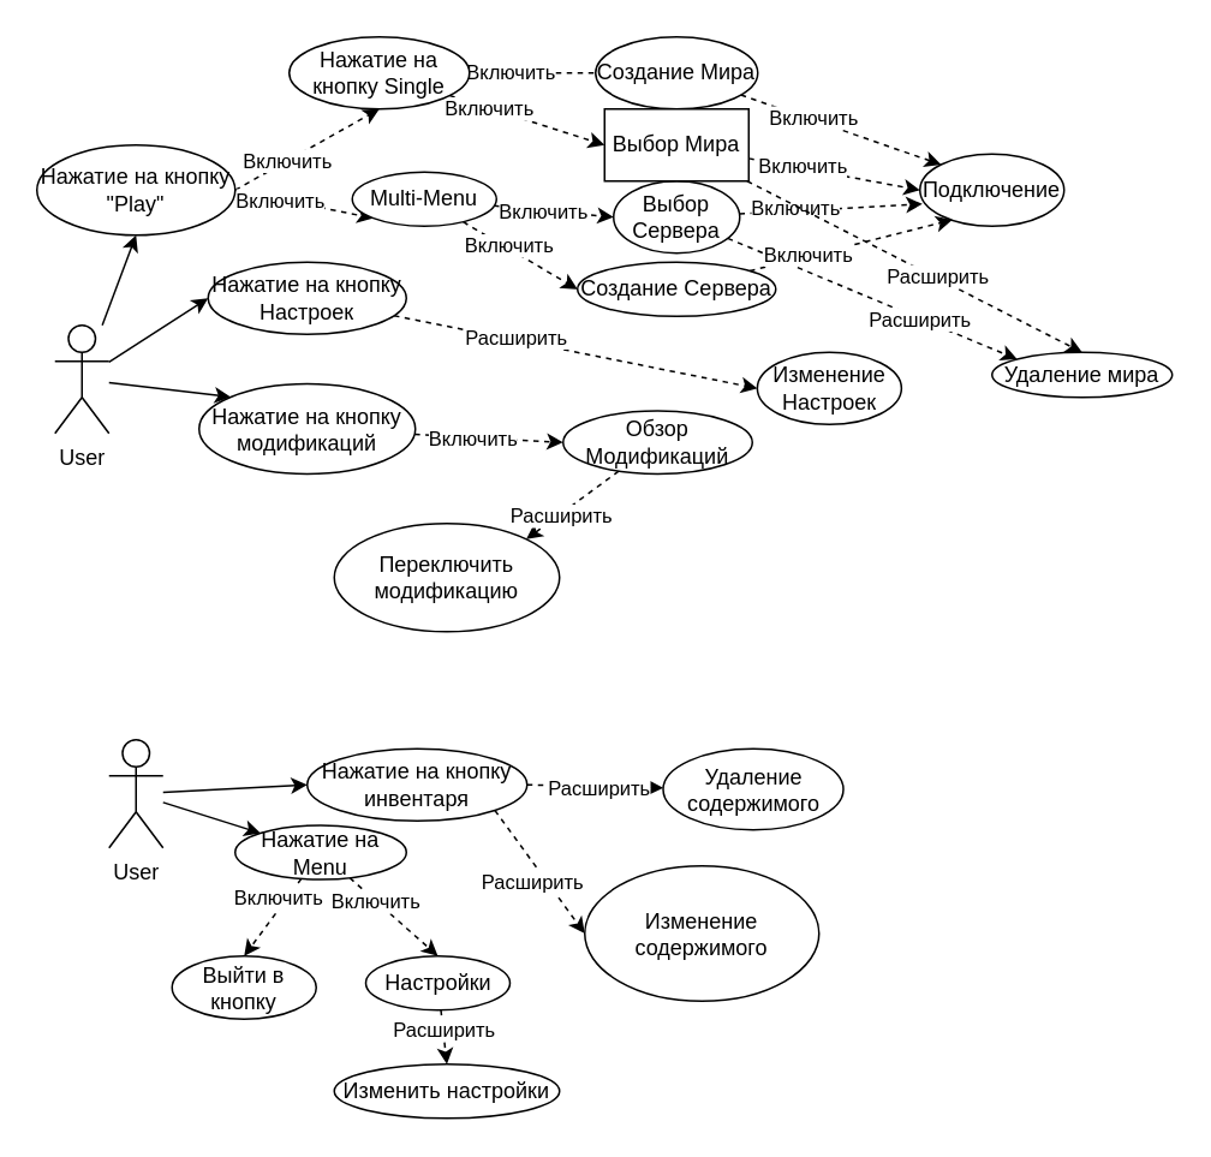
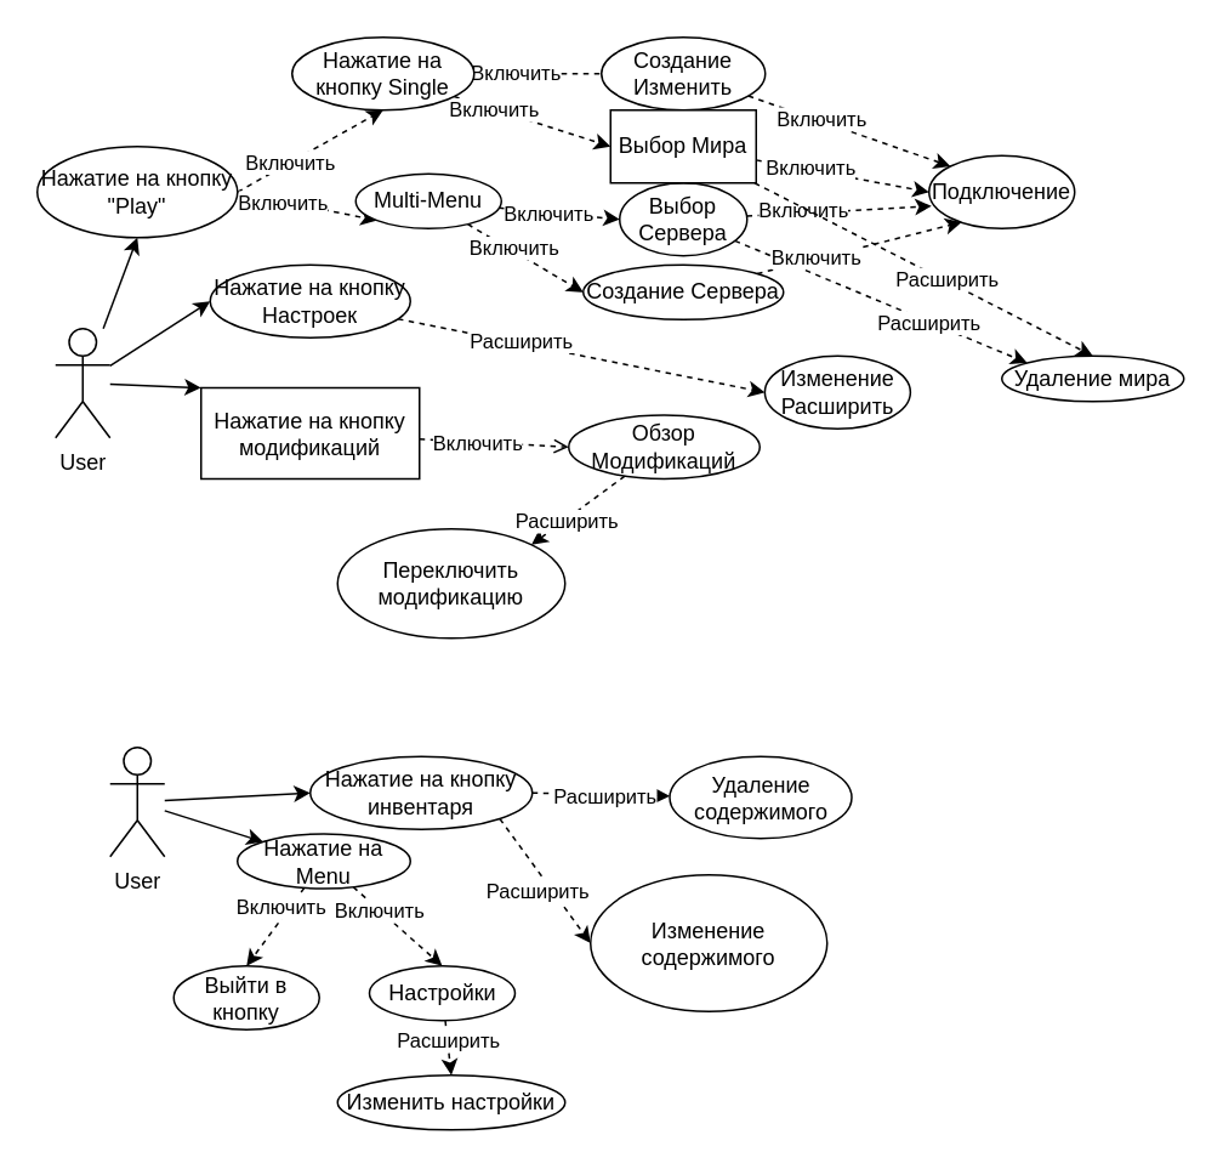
  <mxCell id="0" />
  <mxCell id="1" parent="0" />
  <mxCell id="2" style="edgeStyle=none;html=1;entryX=0;entryY=0.5;entryDx=0;entryDy=0;" edge="1" parent="1" source="4" target="21"><mxGeometry relative="1" as="geometry" /></mxCell>
  <mxCell id="3" style="edgeStyle=none;html=1;entryX=0;entryY=0;entryDx=0;entryDy=0;" edge="1" parent="1" source="4" target="24"><mxGeometry relative="1" as="geometry" /></mxCell>
  <mxCell id="4" value="User" style="shape=umlActor;verticalLabelPosition=bottom;verticalAlign=top;html=1;outlineConnect=0;" parent="1" vertex="1"><mxGeometry x="30" y="180" width="30" height="60" as="geometry" /></mxCell>
  <mxCell id="5" style="edgeStyle=none;html=1;entryX=0.5;entryY=1;entryDx=0;entryDy=0;dashed=1;exitX=1;exitY=0.5;exitDx=0;exitDy=0;" parent="1" source="67" target="13" edge="1"><mxGeometry relative="1" as="geometry"><mxPoint x="180" y="170" as="sourcePoint" /></mxGeometry></mxCell>
  <mxCell id="6" value="Включить" style="edgeLabel;html=1;align=center;verticalAlign=middle;resizable=0;points=[];" vertex="1" connectable="0" parent="5"><mxGeometry x="-0.273" relative="1" as="geometry"><mxPoint as="offset" /></mxGeometry></mxCell>
  <mxCell id="7" style="edgeStyle=none;html=1;entryX=0;entryY=1;entryDx=0;entryDy=0;dashed=1;exitX=1;exitY=0.5;exitDx=0;exitDy=0;" parent="1" source="67" target="18" edge="1"><mxGeometry relative="1" as="geometry"><mxPoint x="193.363" y="171.149" as="sourcePoint" /></mxGeometry></mxCell>
  <mxCell id="8" value="Включить" style="edgeLabel;html=1;align=center;verticalAlign=middle;resizable=0;points=[];" vertex="1" connectable="0" parent="7"><mxGeometry x="-0.359" y="-1" relative="1" as="geometry"><mxPoint as="offset" /></mxGeometry></mxCell>
  <mxCell id="9" style="edgeStyle=none;html=1;entryX=0;entryY=0.5;entryDx=0;entryDy=0;dashed=1;endArrow=none;" parent="1" source="13" target="28" edge="1"><mxGeometry relative="1" as="geometry" /></mxCell>
  <mxCell id="10" value="Включить" style="edgeLabel;html=1;align=center;verticalAlign=middle;resizable=0;points=[];" vertex="1" connectable="0" parent="9"><mxGeometry x="-0.38" y="1" relative="1" as="geometry"><mxPoint as="offset" /></mxGeometry></mxCell>
  <mxCell id="11" style="edgeStyle=none;html=1;entryX=0;entryY=0.5;entryDx=0;entryDy=0;dashed=1;" parent="1" source="13" target="46" edge="1"><mxGeometry relative="1" as="geometry" /></mxCell>
  <mxCell id="12" value="Включить" style="edgeLabel;html=1;align=center;verticalAlign=middle;resizable=0;points=[];" vertex="1" connectable="0" parent="11"><mxGeometry x="-0.49" relative="1" as="geometry"><mxPoint as="offset" /></mxGeometry></mxCell>
  <mxCell id="13" value="Нажатие на кнопку Single" style="ellipse;whiteSpace=wrap;html=1;" parent="1" vertex="1"><mxGeometry x="160" y="20" width="100" height="40" as="geometry" /></mxCell>
  <mxCell id="14" style="edgeStyle=none;html=1;entryX=0;entryY=0.5;entryDx=0;entryDy=0;dashed=1;" parent="1" source="18" target="34" edge="1"><mxGeometry relative="1" as="geometry" /></mxCell>
  <mxCell id="15" value="Включить" style="edgeLabel;html=1;align=center;verticalAlign=middle;resizable=0;points=[];" vertex="1" connectable="0" parent="14"><mxGeometry x="-0.187" relative="1" as="geometry"><mxPoint as="offset" /></mxGeometry></mxCell>
  <mxCell id="16" style="edgeStyle=none;html=1;entryX=0;entryY=0.5;entryDx=0;entryDy=0;dashed=1;" parent="1" source="18" target="41" edge="1"><mxGeometry relative="1" as="geometry" /></mxCell>
  <mxCell id="17" value="Включить" style="edgeLabel;html=1;align=center;verticalAlign=middle;resizable=0;points=[];" vertex="1" connectable="0" parent="16"><mxGeometry x="-0.252" y="2" relative="1" as="geometry"><mxPoint as="offset" /></mxGeometry></mxCell>
  <mxCell id="18" value="Multi-Menu" style="ellipse;whiteSpace=wrap;html=1;" parent="1" vertex="1"><mxGeometry x="195" y="95" width="80" height="30" as="geometry" /></mxCell>
  <mxCell id="19" style="edgeStyle=none;html=1;entryX=0;entryY=0.5;entryDx=0;entryDy=0;dashed=1;" parent="1" source="21" target="35" edge="1"><mxGeometry relative="1" as="geometry" /></mxCell>
  <mxCell id="20" value="Расширить" style="edgeLabel;html=1;align=center;verticalAlign=middle;resizable=0;points=[];" vertex="1" connectable="0" parent="19"><mxGeometry x="-0.334" y="2" relative="1" as="geometry"><mxPoint as="offset" /></mxGeometry></mxCell>
  <mxCell id="21" value="Нажатие на кнопку Настроек" style="ellipse;whiteSpace=wrap;html=1;" parent="1" vertex="1"><mxGeometry x="115" y="145" width="110" height="40" as="geometry" /></mxCell>
- <mxCell id="22" style="edgeStyle=none;html=1;entryX=0;entryY=0.5;entryDx=0;entryDy=0;dashed=1;" parent="1" source="24" target="38" edge="1"><mxGeometry relative="1" as="geometry" /></mxCell>
+ <mxCell id="22" style="edgeStyle=none;html=1;entryX=0;entryY=0.5;entryDx=0;entryDy=0;dashed=1;endArrow=open;" parent="1" source="24" target="38" edge="1"><mxGeometry relative="1" as="geometry" /></mxCell>
  <mxCell id="23" value="Включить" style="edgeLabel;html=1;align=center;verticalAlign=middle;resizable=0;points=[];" vertex="1" connectable="0" parent="22"><mxGeometry x="-0.232" relative="1" as="geometry"><mxPoint as="offset" /></mxGeometry></mxCell>
- <mxCell id="24" value="Нажатие на кнопку модификаций" style="ellipse;whiteSpace=wrap;html=1;" parent="1" vertex="1"><mxGeometry x="110" y="212.5" width="120" height="50" as="geometry" /></mxCell>
+ <mxCell id="24" value="Нажатие на кнопку модификаций" style="whiteSpace=wrap;html=1;rounded=0;" parent="1" vertex="1"><mxGeometry x="110" y="212.5" width="120" height="50" as="geometry" /></mxCell>
  <mxCell id="25" value="" style="endArrow=classic;html=1;entryX=0.5;entryY=1;entryDx=0;entryDy=0;" parent="1" source="4" target="67" edge="1"><mxGeometry width="50" height="50" relative="1" as="geometry"><mxPoint x="160" y="160" as="sourcePoint" /><mxPoint x="140" y="190" as="targetPoint" /></mxGeometry></mxCell>
  <mxCell id="26" style="edgeStyle=none;html=1;entryX=0;entryY=0;entryDx=0;entryDy=0;dashed=1;" parent="1" source="28" target="29" edge="1"><mxGeometry relative="1" as="geometry" /></mxCell>
  <mxCell id="27" value="Включить" style="edgeLabel;html=1;align=center;verticalAlign=middle;resizable=0;points=[];" vertex="1" connectable="0" parent="26"><mxGeometry x="-0.278" y="2" relative="1" as="geometry"><mxPoint as="offset" /></mxGeometry></mxCell>
- <mxCell id="28" value="Создание Мира" style="ellipse;whiteSpace=wrap;html=1;" parent="1" vertex="1"><mxGeometry x="330" y="20" width="90" height="40" as="geometry" /></mxCell>
+ <mxCell id="28" value="Создание Изменить" style="ellipse;whiteSpace=wrap;html=1;" parent="1" vertex="1"><mxGeometry x="330" y="20" width="90" height="40" as="geometry" /></mxCell>
  <mxCell id="29" value="Подключение" style="ellipse;whiteSpace=wrap;html=1;" parent="1" vertex="1"><mxGeometry x="510" y="85" width="80" height="40" as="geometry" /></mxCell>
  <mxCell id="30" style="edgeStyle=none;html=1;entryX=0.017;entryY=0.692;entryDx=0;entryDy=0;dashed=1;entryPerimeter=0;" parent="1" source="34" target="29" edge="1"><mxGeometry relative="1" as="geometry" /></mxCell>
  <mxCell id="31" value="Включить" style="edgeLabel;html=1;align=center;verticalAlign=middle;resizable=0;points=[];" vertex="1" connectable="0" parent="30"><mxGeometry x="-0.393" y="2" relative="1" as="geometry"><mxPoint as="offset" /></mxGeometry></mxCell>
  <mxCell id="32" style="edgeStyle=none;html=1;entryX=0;entryY=0;entryDx=0;entryDy=0;dashed=1;" edge="1" parent="1" source="34" target="69"><mxGeometry relative="1" as="geometry" /></mxCell>
  <mxCell id="33" value="Расширить" style="edgeLabel;html=1;align=center;verticalAlign=middle;resizable=0;points=[];" vertex="1" connectable="0" parent="32"><mxGeometry x="0.326" relative="1" as="geometry"><mxPoint as="offset" /></mxGeometry></mxCell>
  <mxCell id="34" value="Выбор Сервера" style="ellipse;whiteSpace=wrap;html=1;" parent="1" vertex="1"><mxGeometry x="340" y="100" width="70" height="40" as="geometry" /></mxCell>
- <mxCell id="35" value="Изменение Настроек" style="ellipse;whiteSpace=wrap;html=1;" parent="1" vertex="1"><mxGeometry x="419.75" y="195" width="80" height="40" as="geometry" /></mxCell>
+ <mxCell id="35" value="Изменение Расширить" style="ellipse;whiteSpace=wrap;html=1;" parent="1" vertex="1"><mxGeometry x="419.75" y="195" width="80" height="40" as="geometry" /></mxCell>
  <mxCell id="36" style="edgeStyle=none;html=1;entryX=1;entryY=0;entryDx=0;entryDy=0;dashed=1;" edge="1" parent="1" source="38" target="68"><mxGeometry relative="1" as="geometry" /></mxCell>
  <mxCell id="37" value="Расширить" style="edgeLabel;html=1;align=center;verticalAlign=middle;resizable=0;points=[];" vertex="1" connectable="0" parent="36"><mxGeometry x="0.377" y="-2" relative="1" as="geometry"><mxPoint x="4" as="offset" /></mxGeometry></mxCell>
  <mxCell id="38" value="Обзор Модификаций" style="ellipse;whiteSpace=wrap;html=1;" parent="1" vertex="1"><mxGeometry x="312" y="227.5" width="105" height="35" as="geometry" /></mxCell>
  <mxCell id="39" style="edgeStyle=none;html=1;entryX=0.224;entryY=0.913;entryDx=0;entryDy=0;dashed=1;entryPerimeter=0;" parent="1" source="41" target="29" edge="1"><mxGeometry relative="1" as="geometry" /></mxCell>
  <mxCell id="40" value="Включить" style="edgeLabel;html=1;align=center;verticalAlign=middle;resizable=0;points=[];" vertex="1" connectable="0" parent="39"><mxGeometry x="-0.423" y="1" relative="1" as="geometry"><mxPoint as="offset" /></mxGeometry></mxCell>
  <mxCell id="41" value="Создание Сервера" style="ellipse;whiteSpace=wrap;html=1;" parent="1" vertex="1"><mxGeometry x="320" y="145" width="110" height="30" as="geometry" /></mxCell>
  <mxCell id="42" style="edgeStyle=none;html=1;entryX=0;entryY=0.5;entryDx=0;entryDy=0;dashed=1;" parent="1" source="46" target="29" edge="1"><mxGeometry relative="1" as="geometry" /></mxCell>
  <mxCell id="43" value="Включить" style="edgeLabel;html=1;align=center;verticalAlign=middle;resizable=0;points=[];" vertex="1" connectable="0" parent="42"><mxGeometry x="-0.727" y="2" relative="1" as="geometry"><mxPoint x="16" y="4" as="offset" /></mxGeometry></mxCell>
  <mxCell id="44" style="edgeStyle=none;html=1;entryX=0.5;entryY=0;entryDx=0;entryDy=0;dashed=1;" edge="1" parent="1" source="46" target="69"><mxGeometry relative="1" as="geometry" /></mxCell>
  <mxCell id="45" value="Расширить" style="edgeLabel;html=1;align=center;verticalAlign=middle;resizable=0;points=[];" vertex="1" connectable="0" parent="44"><mxGeometry x="0.133" y="1" relative="1" as="geometry"><mxPoint as="offset" /></mxGeometry></mxCell>
  <mxCell id="46" value="Выбор Мира" style="whiteSpace=wrap;html=1;rounded=0;" parent="1" vertex="1"><mxGeometry x="335" y="60" width="80" height="40" as="geometry" /></mxCell>
  <mxCell id="47" style="edgeStyle=none;html=1;entryX=0;entryY=0;entryDx=0;entryDy=0;" parent="1" source="49" target="60" edge="1"><mxGeometry relative="1" as="geometry"><mxPoint x="130" y="440" as="targetPoint" /></mxGeometry></mxCell>
  <mxCell id="48" style="edgeStyle=none;html=1;entryX=0;entryY=0.5;entryDx=0;entryDy=0;" edge="1" parent="1" source="49" target="66"><mxGeometry relative="1" as="geometry" /></mxCell>
  <mxCell id="49" value="User" style="shape=umlActor;verticalLabelPosition=bottom;verticalAlign=top;html=1;outlineConnect=0;" parent="1" vertex="1"><mxGeometry x="60" y="410" width="30" height="60" as="geometry" /></mxCell>
  <mxCell id="50" style="edgeStyle=none;html=1;dashed=1;exitX=1;exitY=0.5;exitDx=0;exitDy=0;" parent="1" source="66" target="55" edge="1"><mxGeometry relative="1" as="geometry"><mxPoint x="437.5" y="440" as="sourcePoint" /></mxGeometry></mxCell>
  <mxCell id="51" value="Расширить" style="edgeLabel;html=1;align=center;verticalAlign=middle;resizable=0;points=[];" vertex="1" connectable="0" parent="50"><mxGeometry x="-0.32" y="-1" relative="1" as="geometry"><mxPoint x="14" as="offset" /></mxGeometry></mxCell>
  <mxCell id="52" style="edgeStyle=none;html=1;entryX=0;entryY=0.5;entryDx=0;entryDy=0;dashed=1;exitX=1;exitY=1;exitDx=0;exitDy=0;" parent="1" source="66" target="54" edge="1"><mxGeometry relative="1" as="geometry"><mxPoint x="423.961" y="451.849" as="sourcePoint" /></mxGeometry></mxCell>
  <mxCell id="53" value="Расширить" style="edgeLabel;html=1;align=center;verticalAlign=middle;resizable=0;points=[];" vertex="1" connectable="0" parent="52"><mxGeometry x="0.235" relative="1" as="geometry"><mxPoint x="-10" y="-3" as="offset" /></mxGeometry></mxCell>
  <mxCell id="54" value="Изменение содержимого" style="ellipse;whiteSpace=wrap;html=1;" parent="1" vertex="1"><mxGeometry x="324" y="480" width="130" height="75" as="geometry" /></mxCell>
  <mxCell id="55" value="Удаление содержимого" style="ellipse;whiteSpace=wrap;html=1;" parent="1" vertex="1"><mxGeometry x="367.5" y="415" width="100" height="45" as="geometry" /></mxCell>
  <mxCell id="56" style="edgeStyle=none;html=1;entryX=0.5;entryY=0;entryDx=0;entryDy=0;dashed=1;" parent="1" source="60" target="61" edge="1"><mxGeometry relative="1" as="geometry" /></mxCell>
  <mxCell id="57" value="Включить" style="edgeLabel;html=1;align=center;verticalAlign=middle;resizable=0;points=[];" vertex="1" connectable="0" parent="56"><mxGeometry x="-0.461" y="2" relative="1" as="geometry"><mxPoint x="-7" y="-2" as="offset" /></mxGeometry></mxCell>
  <mxCell id="58" style="edgeStyle=none;html=1;entryX=0.5;entryY=0;entryDx=0;entryDy=0;dashed=1;" parent="1" source="60" target="64" edge="1"><mxGeometry relative="1" as="geometry" /></mxCell>
  <mxCell id="59" value="Включить" style="edgeLabel;html=1;align=center;verticalAlign=middle;resizable=0;points=[];" vertex="1" connectable="0" parent="58"><mxGeometry x="-0.419" relative="1" as="geometry"><mxPoint as="offset" /></mxGeometry></mxCell>
  <mxCell id="60" value="Нажатие на Menu" style="ellipse;whiteSpace=wrap;html=1;" parent="1" vertex="1"><mxGeometry x="130" y="457.5" width="95" height="30" as="geometry" /></mxCell>
  <mxCell id="61" value="Выйти в кнопку" style="ellipse;whiteSpace=wrap;html=1;" parent="1" vertex="1"><mxGeometry x="95" y="530" width="80" height="35" as="geometry" /></mxCell>
  <mxCell id="62" style="edgeStyle=none;html=1;entryX=0.5;entryY=0;entryDx=0;entryDy=0;dashed=1;" parent="1" source="64" target="65" edge="1"><mxGeometry relative="1" as="geometry" /></mxCell>
  <mxCell id="63" value="Расширить" style="edgeLabel;html=1;align=center;verticalAlign=middle;resizable=0;points=[];" vertex="1" connectable="0" parent="62"><mxGeometry x="-0.272" relative="1" as="geometry"><mxPoint as="offset" /></mxGeometry></mxCell>
  <mxCell id="64" value="Настройки" style="ellipse;whiteSpace=wrap;html=1;" parent="1" vertex="1"><mxGeometry x="202.5" y="530" width="80" height="30" as="geometry" /></mxCell>
  <mxCell id="65" value="Изменить настройки" style="ellipse;whiteSpace=wrap;html=1;" parent="1" vertex="1"><mxGeometry x="185" y="590" width="125" height="30" as="geometry" /></mxCell>
  <mxCell id="66" value="Нажатие на кнопку инвентаря" style="ellipse;whiteSpace=wrap;html=1;" vertex="1" parent="1"><mxGeometry x="170" y="415" width="122" height="40" as="geometry" /></mxCell>
  <mxCell id="67" value="Нажатие на кнопку &quot;Play&quot;" style="ellipse;whiteSpace=wrap;html=1;" vertex="1" parent="1"><mxGeometry x="20" y="80" width="110" height="50" as="geometry" /></mxCell>
  <mxCell id="68" value="Переключить модификацию" style="ellipse;whiteSpace=wrap;html=1;" vertex="1" parent="1"><mxGeometry x="185" y="290" width="125" height="60" as="geometry" /></mxCell>
  <mxCell id="69" value="Удаление мира" style="ellipse;whiteSpace=wrap;html=1;" vertex="1" parent="1"><mxGeometry x="550" y="195" width="100" height="25" as="geometry" /></mxCell>
